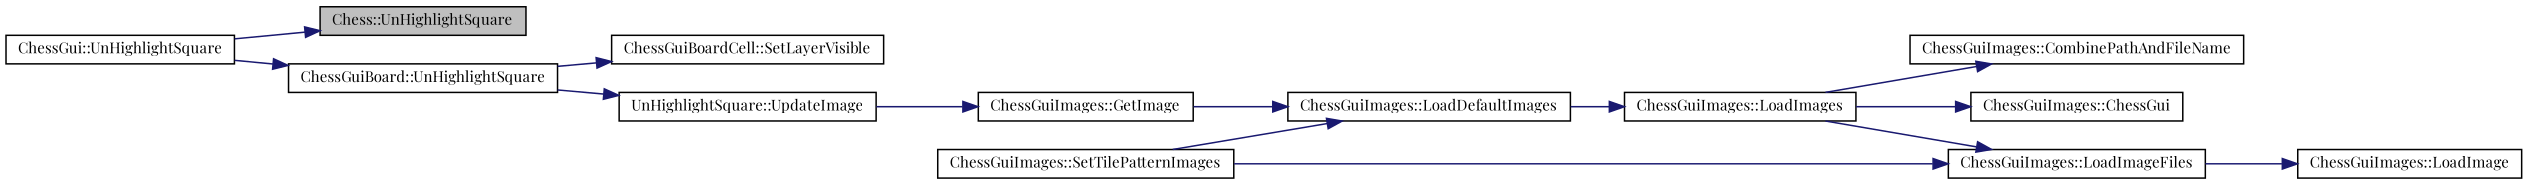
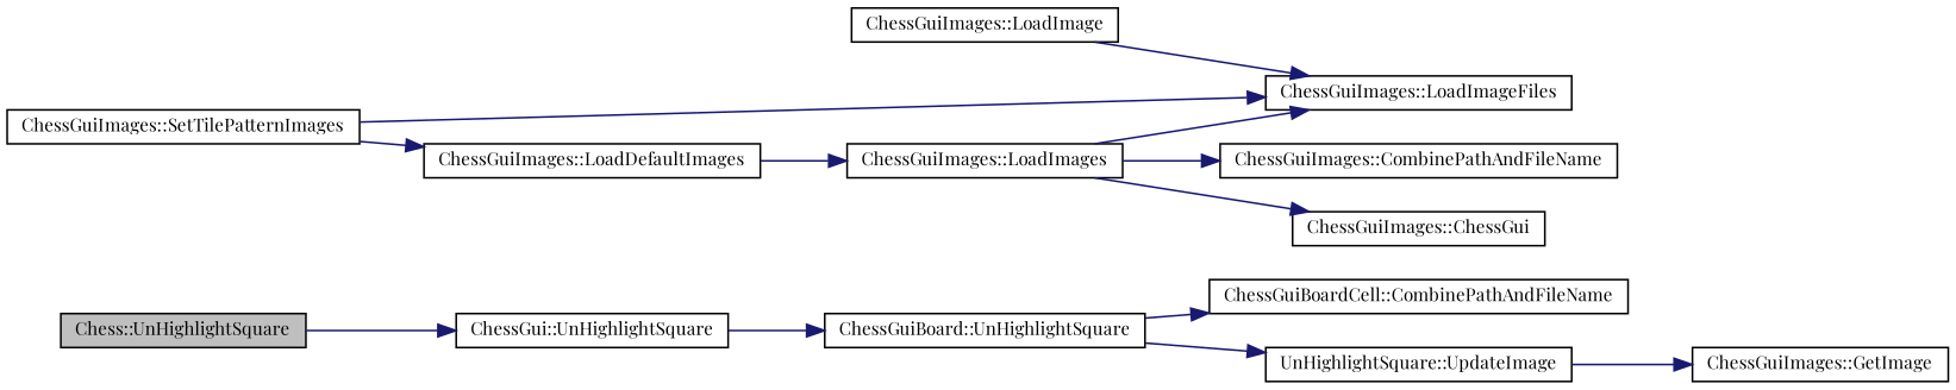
  digraph {
    fontname="Playfair Display"
    rankdir=LR
    node [color=black fontname="Playfair Display" fontsize=10 shape=record]
    edge [color=midnightblue fontname="Playfair Display" fontsize=10 labelfontname=Helvetica labelfontsize=10 style=solid]
    n1 [fillcolor=grey75 fontcolor=black height=0.2 label="Chess::UnHighlightSquare" style=filled width=0.4]
    n2 [height=0.2 label="ChessGui::UnHighlightSquare" width=0.4]
    n3 [height=0.2 label="ChessGuiBoard::UnHighlightSquare" width=0.4]
-   n4 [height=0.2 label="ChessGuiBoardCell::SetLayerVisible" width=0.4]
+   n4 [height=0.2 label="ChessGuiBoardCell::CombinePathAndFileName" width=0.4]
    n5 [height=0.2 label="UnHighlightSquare::UpdateImage" width=0.4]
    n6 [height=0.2 label="ChessGuiImages::GetImage" width=0.4]
    n7 [height=0.2 label="ChessGuiImages::LoadDefaultImages" width=0.4]
    n8 [height=0.2 label="ChessGuiImages::LoadImages" width=0.4]
    n9 [height=0.2 label="ChessGuiImages::CombinePathAndFileName" width=0.4]
    n10 [height=0.2 label="ChessGuiImages::LoadImageFiles" width=0.4]
    n11 [height=0.2 label="ChessGuiImages::ChessGui" width=0.4]
    n12 [height=0.2 label="ChessGuiImages::LoadImage" width=0.4]
    n13 [height=0.2 label="ChessGuiImages::SetTilePatternImages" width=0.4]
-   n2 -> n1
+   n1 -> n2
    n2 -> n3
    n3 -> n4
    n3 -> n5
    n5 -> n6
-   n6 -> n7
    n7 -> n8
    n8 -> n9
    n8 -> n10
    n8 -> n11
-   n10 -> n12
+   n12 -> n10
    n13 -> n7
    n13 -> n10
  }
